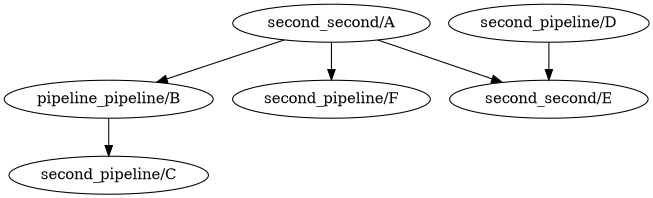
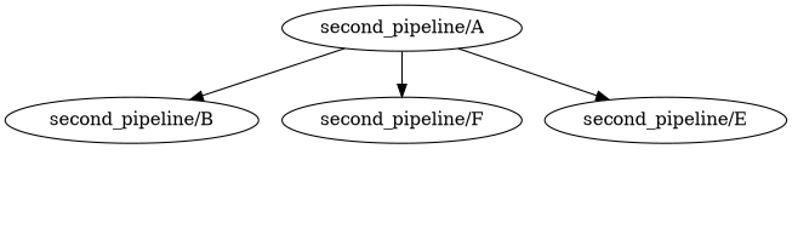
  strict digraph {
    edge [cmd="echo C > C" dvc="second_pipeline/C.dvc"]
-   "second_pipeline/B" [cmd="echo B > B" dvc="second_pipeline/B.dvc" label="pipeline_pipeline/B"]
-   "second_pipeline/C" [cmd="echo C > C" dvc="second_pipeline/C.dvc"]
-   "second_pipeline/D" [cmd="echo D > D" dvc="second_pipeline/D.dvc"]
-   "second_pipeline/E" [cmd="echo E > E" dvc="second_pipeline/E.dvc" label="second_second/E"]
+   "second_pipeline/B" [cmd="echo B > B" dvc="second_pipeline/B.dvc"]
+   "second_pipeline/E" [cmd="echo E > E" dvc="second_pipeline/E.dvc"]
    "second_pipeline/F" [cmd="echo F > F" dvc="second_pipeline/F.dvc"]
-   "second_pipeline/A" [cmd="echo A > A" dvc="second_pipeline/A.dvc" label="second_second/A"]
-   "second_pipeline/B" -> "second_pipeline/C" [cmd="echo B > B" dvc="second_pipeline/B.dvc"]
-   "second_pipeline/D" -> "second_pipeline/E" [cmd="echo D > D" dvc="second_pipeline/D.dvc"]
+   "second_pipeline/A" [cmd="echo A > A" dvc="second_pipeline/A.dvc"]
    "second_pipeline/A" -> "second_pipeline/B" [cmd="echo A > A" dvc="second_pipeline/A.dvc"]
    "second_pipeline/A" -> "second_pipeline/E"
    "second_pipeline/A" -> "second_pipeline/F"
  }
